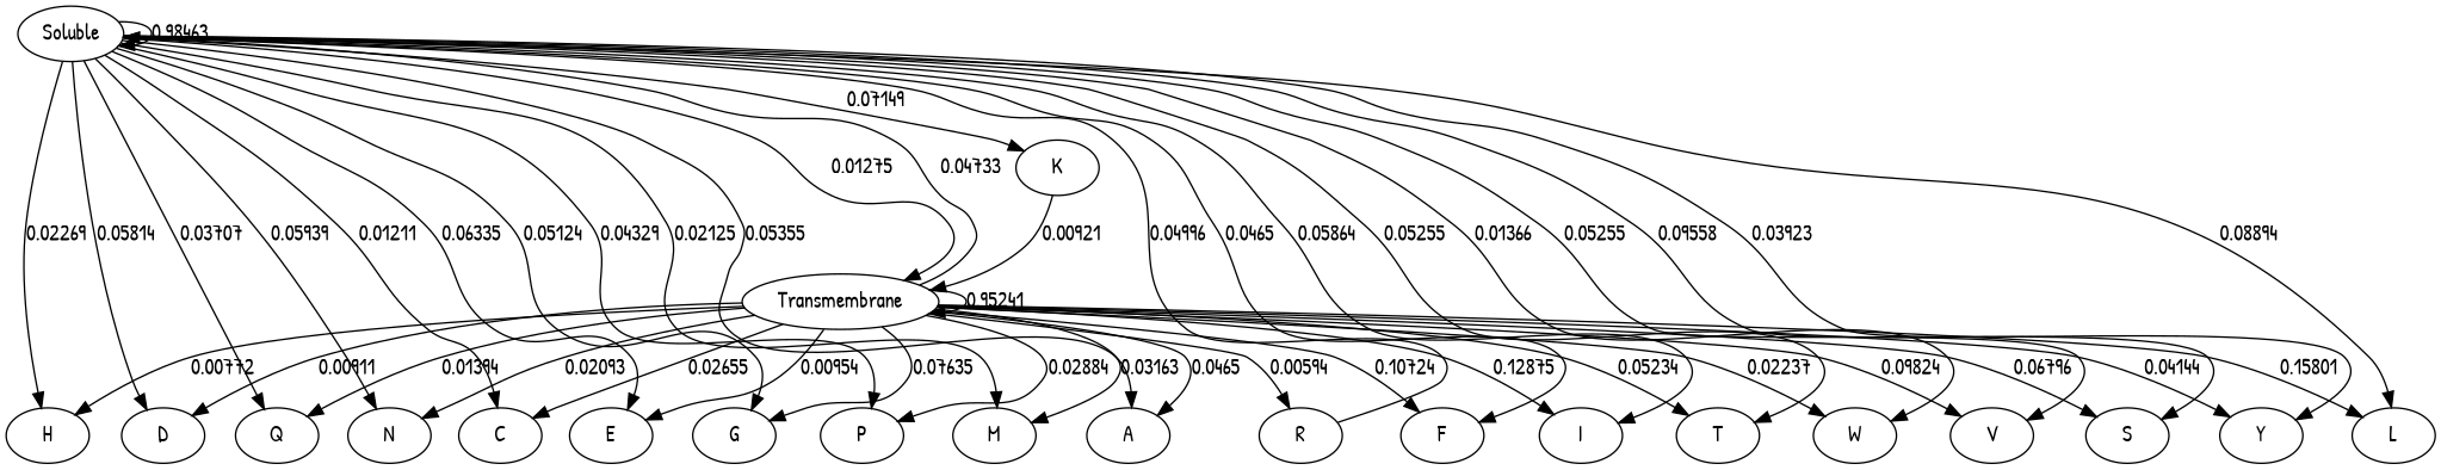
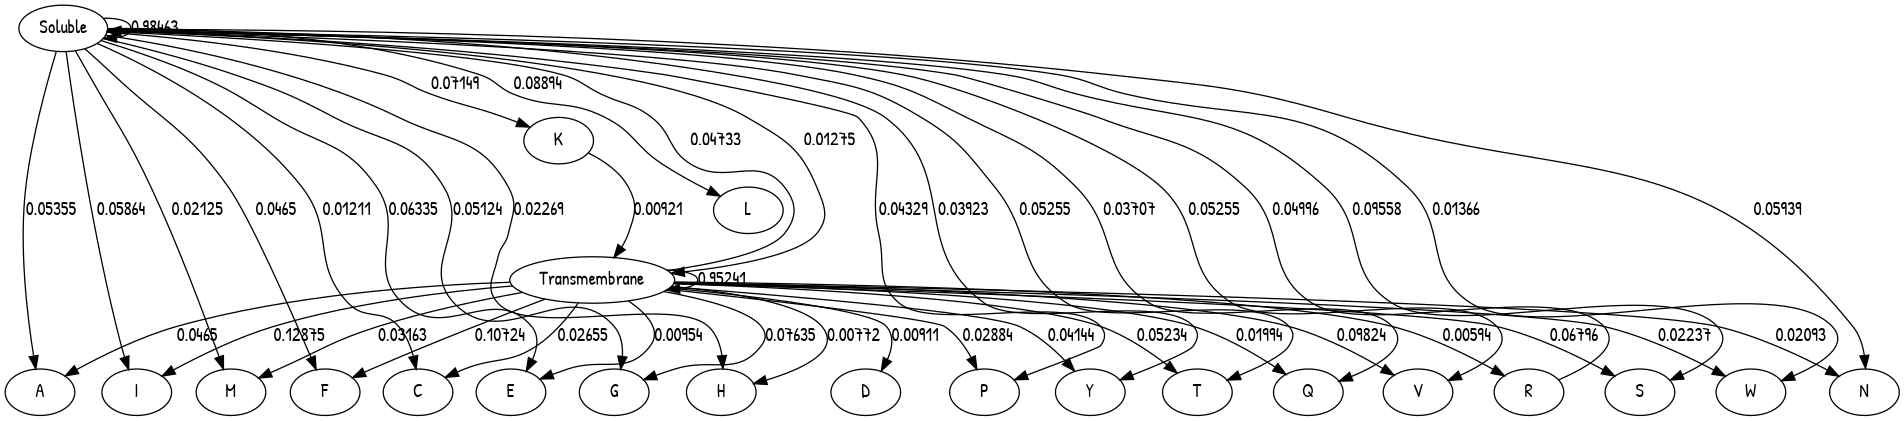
  digraph {
    fontname="Patrick Hand"
    node [fontname="Patrick Hand"]
    edge [fontname="Patrick Hand"]
    Soluble
    Transmembrane
    A
    C
    D
    E
    F
    G
    H
    I
    K
    L
    M
    N
    P
    Q
    S
    T
    V
    W
    Y
    R
    Soluble -> Soluble [label=0.98463 weight=0.98463]
    Soluble -> Transmembrane [label=0.01275 weight=0.01275]
    Soluble -> A [label=0.05355 weight=0.05355]
    Soluble -> C [label=0.01211 weight=0.01211]
-   Soluble -> D [label=0.05814 weight=0.05814]
    Soluble -> E [label=0.06335 weight=0.06335]
    Soluble -> F [label=0.0465 weight=0.0465]
    Soluble -> G [label=0.05124 weight=0.05124]
    Soluble -> H [label=0.02269 weight=0.02269]
    Soluble -> I [label=0.05864 weight=0.05864]
    Soluble -> K [label=0.07149 weight=0.07149]
    Soluble -> L [label=0.08894 weight=0.08894]
    Soluble -> M [label=0.02125 weight=0.02125]
    Soluble -> N [label=0.05939 weight=0.05939]
    Soluble -> P [label=0.04329 weight=0.04329]
    Soluble -> Q [label=0.03707 weight=0.03707]
    Soluble -> S [label=0.09558 weight=0.09558]
    Soluble -> T [label=0.05255 weight=0.06138]
    Soluble -> V [label=0.05255 weight=0.05255]
    Soluble -> W [label=0.01366 weight=0.01366]
    Soluble -> Y [label=0.03923 weight=0.03923]
    Transmembrane -> Soluble [label=0.04733 weight=0.04733]
    Transmembrane -> Transmembrane [label=0.95241 weight=0.95241]
    Transmembrane -> A [label=0.0465 weight=0.08369]
    Transmembrane -> C [label=0.02655 weight=0.02655]
    Transmembrane -> D [label=0.00911 weight=0.00911]
    Transmembrane -> E [label=0.00954 weight=0.00954]
    Transmembrane -> F [label=0.10724 weight=0.10724]
    Transmembrane -> G [label=0.07635 weight=0.07635]
    Transmembrane -> H [label=0.00772 weight=0.00772]
    Transmembrane -> I [label=0.12875 weight=0.12875]
-   Transmembrane -> L [label=0.15801 weight=0.15801]
    Transmembrane -> M [label=0.03163 weight=0.03163]
    Transmembrane -> N [label=0.02093 weight=0.02093]
    Transmembrane -> P [label=0.02884 weight=0.02884]
-   Transmembrane -> Q [label=0.01394 weight=0.01394]
+   Transmembrane -> Q [label=0.01994 weight=0.01394]
    Transmembrane -> S [label=0.06796 weight=0.06796]
    Transmembrane -> T [label=0.05234 weight=0.05234]
    Transmembrane -> V [label=0.09824 weight=0.09824]
    Transmembrane -> W [label=0.02237 weight=0.02257]
    Transmembrane -> Y [label=0.04144 weight=0.04144]
    Transmembrane -> R [label=0.00594 weight=0.00594]
    K -> Transmembrane [label=0.00921 weight=0.00921]
    R -> Soluble [label=0.04996 weight=0.04996]
  }
